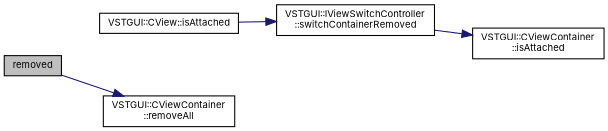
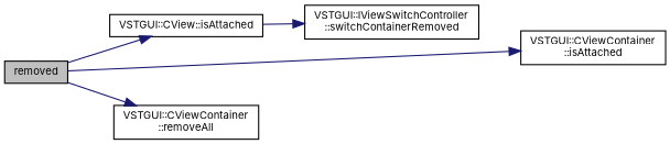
  digraph {
    fontname=Inter
    rankdir=LR
    node [color=black fontname=Inter fontsize=9 shape=record]
    edge [color=midnightblue fontname=Inter fontsize=9 labelfontname=Arial labelfontsize=9 style=solid]
    n1 [fillcolor=grey75 fontcolor=black height=0.2 label=removed style=filled width=0.4]
    n2 [height=0.2 label="VSTGUI::CView::isAttached" width=0.4]
    n3 [height=0.2 label="VSTGUI::CViewContainer\l::isAttached" width=0.4]
    n4 [height=0.2 label="VSTGUI::CViewContainer\l::removeAll" width=0.4]
    n5 [height=0.2 label="VSTGUI::IViewSwitchController\l::switchContainerRemoved" width=0.4]
-   n5 -> n3
+   n1 -> n2
+   n1 -> n3
    n1 -> n4
    n2 -> n5
  }
